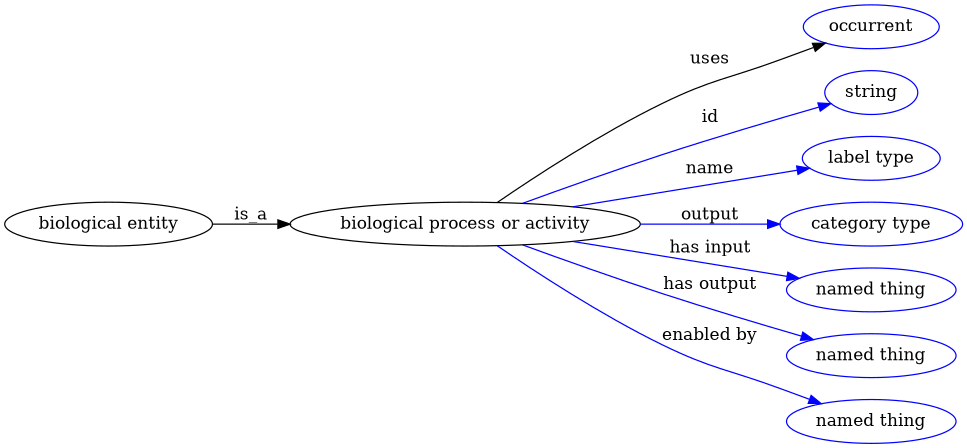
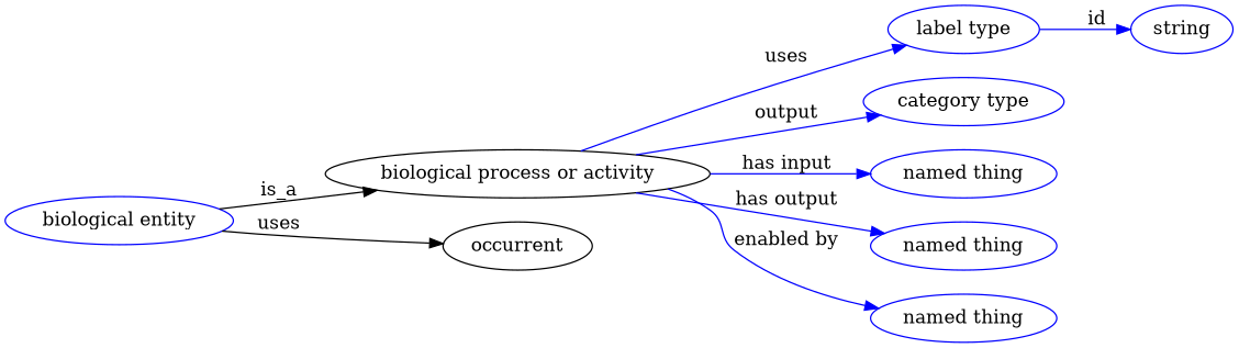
  digraph {
    rankdir=LR
    node [color=blue]
    edge [color=blue style=solid]
    n1 [height=0.5 label="biological process or activity" width=3.1414 color=""]
-   occurrent [height=0.5 width=1.2277]
+   occurrent [height=0.5 width=1.2277 color=""]
    n3 [height=0.5 label=string width=0.84854]
    n4 [height=0.5 label="label type" width=1.2638]
    n5 [height=0.5 label="category type" width=1.6249]
    n6 [height=0.5 label="named thing" width=1.5346]
    n7 [height=0.5 label="named thing" width=1.5346]
    n8 [height=0.5 label="named thing" width=1.5346]
-   "biological entity" [height=0.5 width=1.8957 color=""]
-   n1 -> occurrent [label=uses color="" style=""]
-   n1 -> n3 [label=id]
-   n1 -> n4 [label=name]
+   "biological entity" [height=0.5 width=1.8957]
+   "biological entity" -> occurrent [label=uses color="" style=""]
+   n4 -> n3 [label=id]
+   n1 -> n4 [label=uses]
    n1 -> n5 [label=output]
    n1 -> n6 [label="has input"]
    n1 -> n7 [label="has output"]
    n1 -> n8 [label="enabled by"]
    "biological entity" -> n1 [label=is_a color="" style=""]
  }
